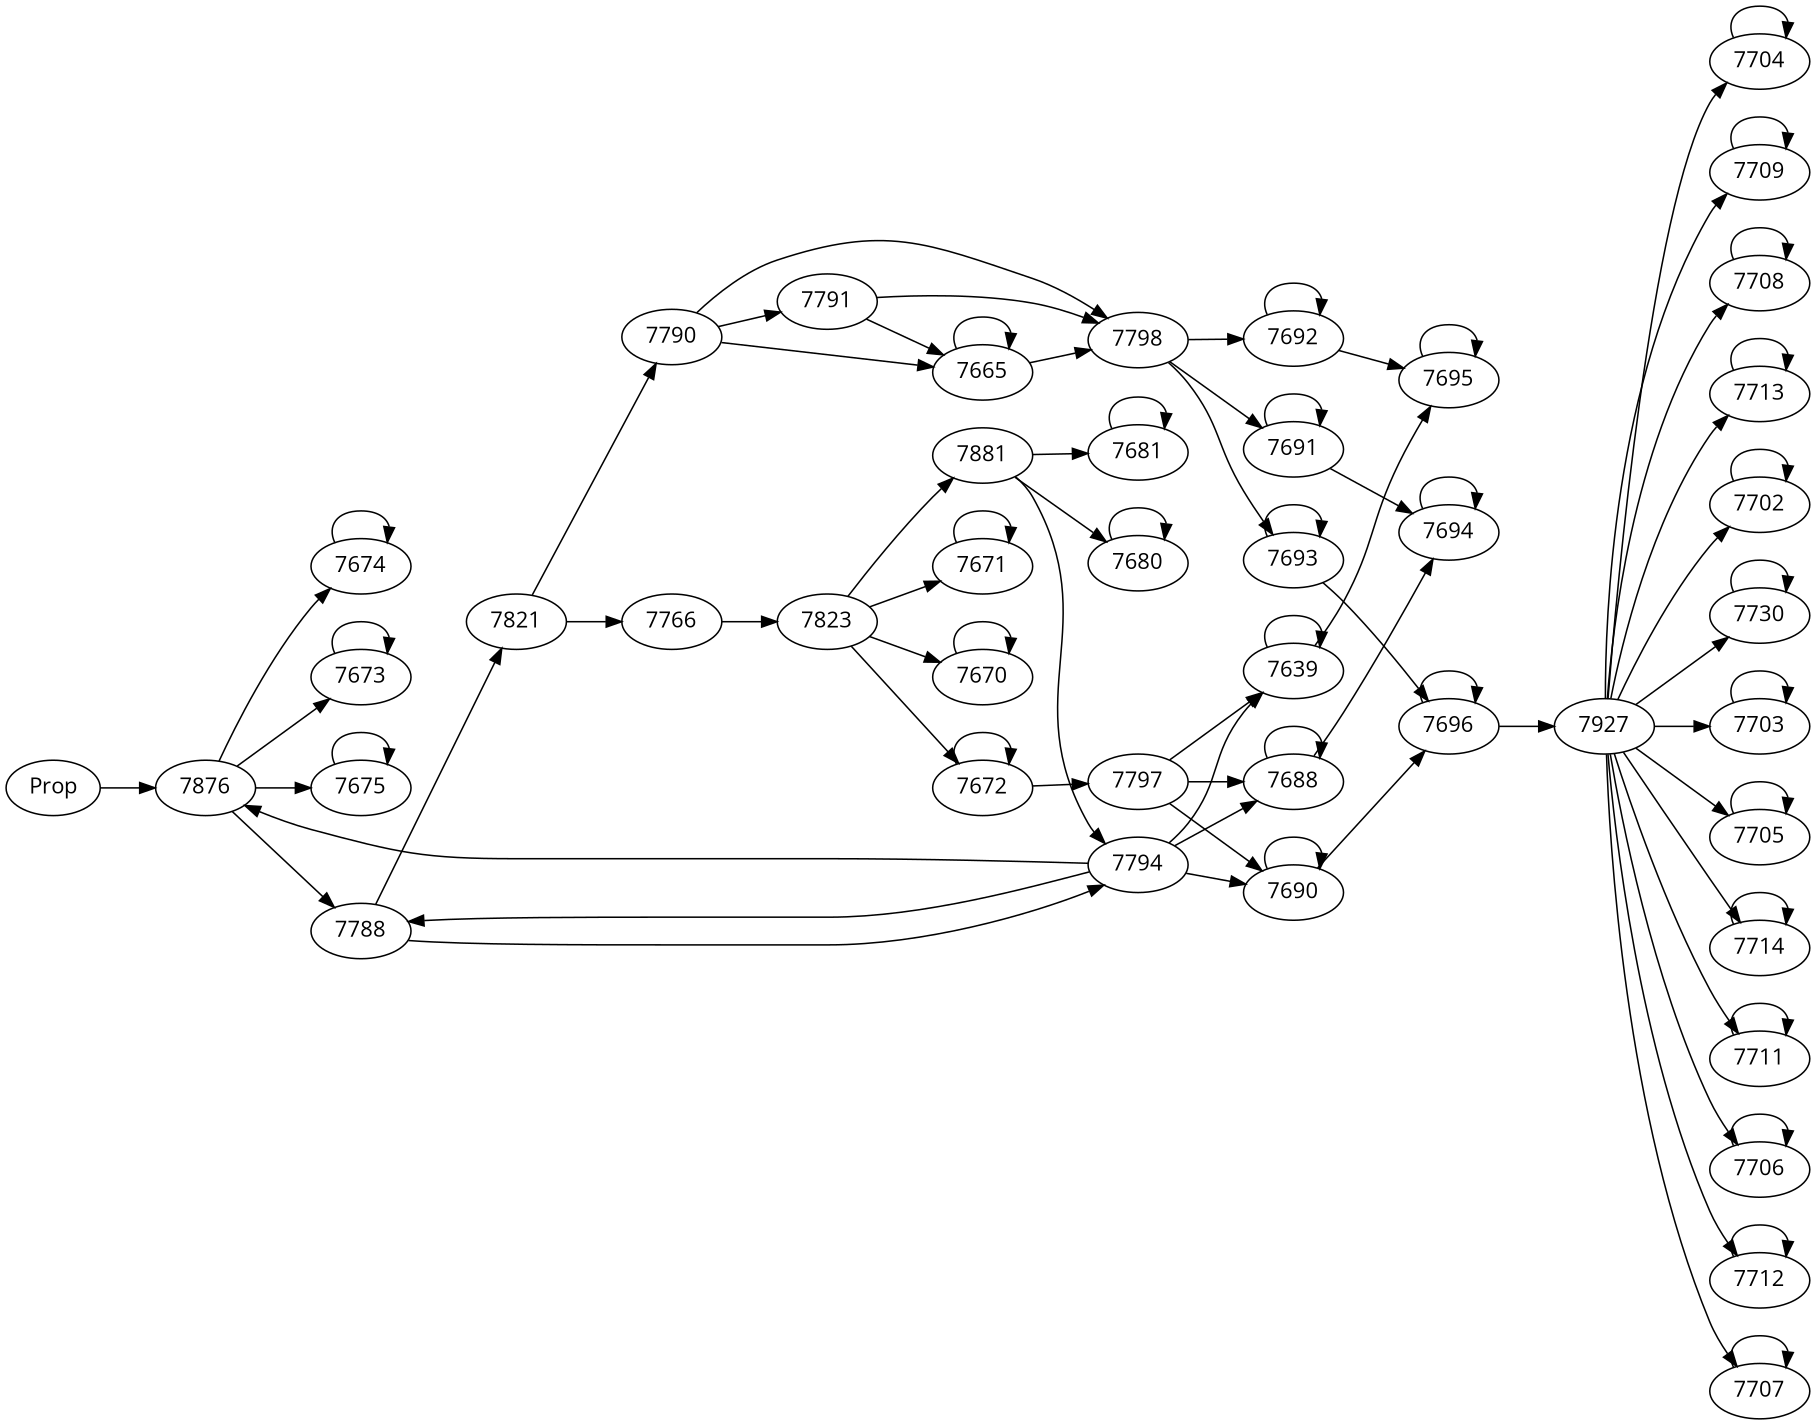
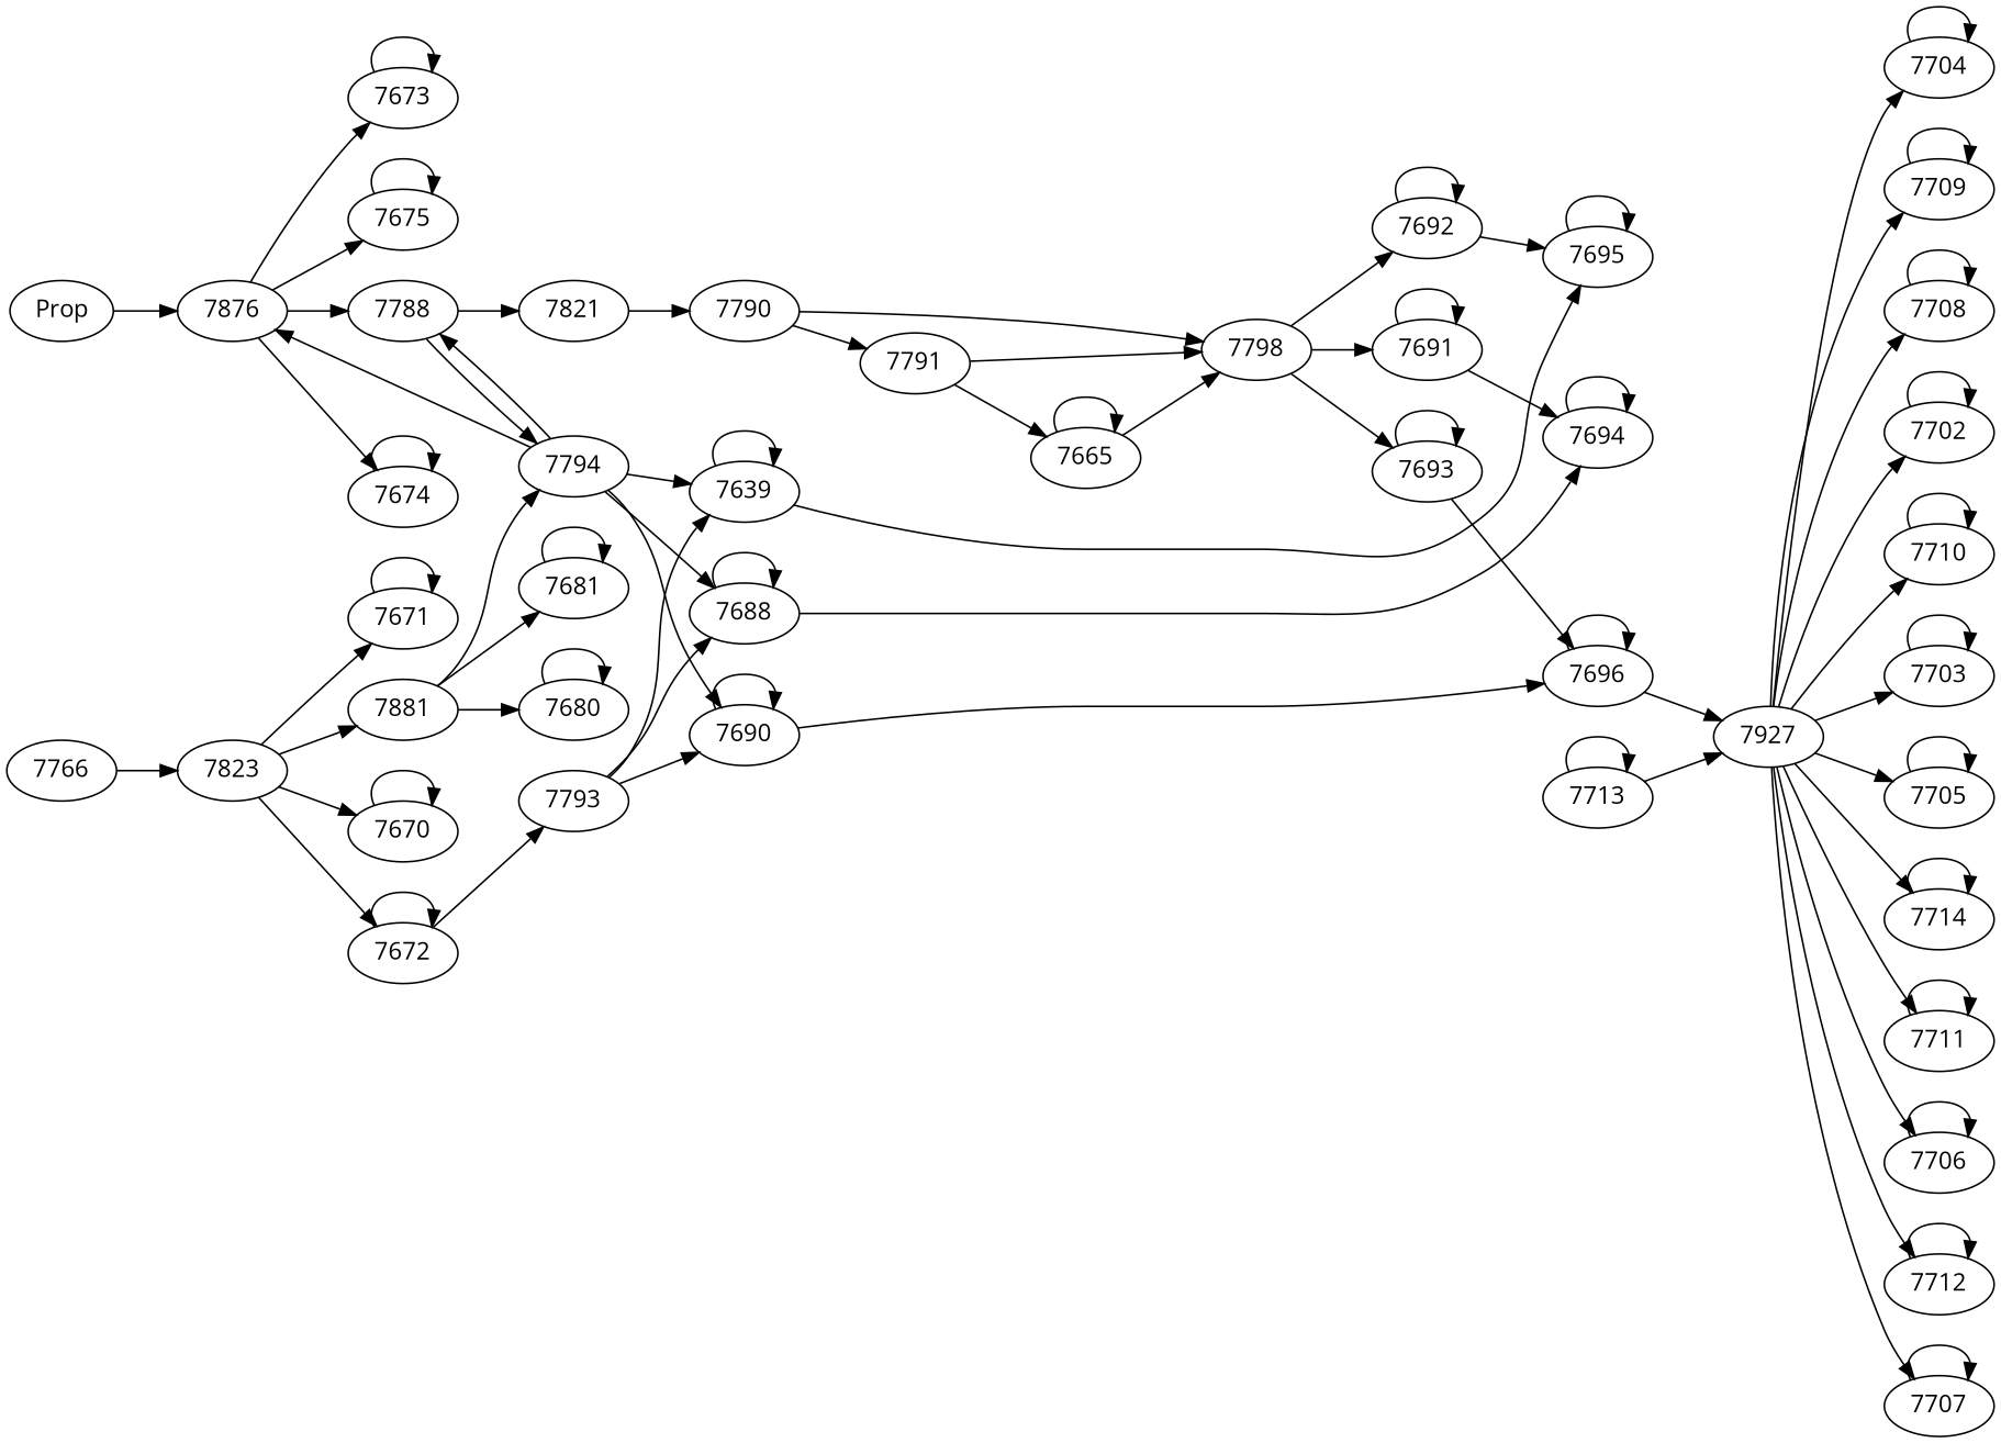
  digraph {
    fontname="Open Sans"
    rankdir=LR
    node [fontname="Open Sans"]
    edge [fontname="Open Sans"]
    Prop
    7876
    7674
    7673
    7675
    7788
    7794
    7821
    n9 [label=7639]
    7688
    7690
    7766
    7790
    7695
    7694
    7696
    7823
    n18 [label=7791]
    7665
    7798
    7927
    7881
    7670
    7672
    7671
    7691
    7692
    7693
    7704
    7709
    7708
    7713
    7702
-   7710 [label=7730]
+   7710
    7703
    7705
    7714
    7711
    7706
    7712
    7707
    7680
    7681
-   7793 [label=7797]
+   7793
    Prop -> 7876
    7876 -> 7674
    7876 -> 7673
    7876 -> 7675
    7876 -> 7788
    7674 -> 7674
    7673 -> 7673
    7675 -> 7675
    7788 -> 7794
    7788 -> 7821
    7794 -> 7876
    7794 -> 7788
    7794 -> n9
    7794 -> 7688
    7794 -> 7690
-   7821 -> 7766
    7821 -> 7790
    n9 -> n9
    n9 -> 7695
    7688 -> 7688
    7688 -> 7694
    7690 -> 7690
    7690 -> 7696
    7766 -> 7823
    7790 -> n18
-   7790 -> 7665
    7790 -> 7798
    7695 -> 7695
    7694 -> 7694
    7696 -> 7696
    7696 -> 7927
    7823 -> 7881
    7823 -> 7670
    7823 -> 7672
    7823 -> 7671
    n18 -> 7665
    n18 -> 7798
    7665 -> 7665
    7665 -> 7798
    7798 -> 7691
    7798 -> 7692
    7798 -> 7693
    7927 -> 7704
    7927 -> 7709
    7927 -> 7708
-   7927 -> 7713
+   7713 -> 7927
    7927 -> 7702
    7927 -> 7710
    7927 -> 7703
    7927 -> 7705
    7927 -> 7714
    7927 -> 7711
    7927 -> 7706
    7927 -> 7712
    7927 -> 7707
    7881 -> 7794
    7881 -> 7680
    7881 -> 7681
    7670 -> 7670
    7672 -> 7672
    7672 -> 7793
    7671 -> 7671
    7691 -> 7694
    7691 -> 7691
    7692 -> 7695
    7692 -> 7692
    7693 -> 7696
    7693 -> 7693
    7704 -> 7704
    7709 -> 7709
    7708 -> 7708
    7713 -> 7713
    7702 -> 7702
    7710 -> 7710
    7703 -> 7703
    7705 -> 7705
    7714 -> 7714
    7711 -> 7711
    7706 -> 7706
    7712 -> 7712
    7707 -> 7707
    7680 -> 7680
    7681 -> 7681
    7793 -> n9
    7793 -> 7688
    7793 -> 7690
  }
